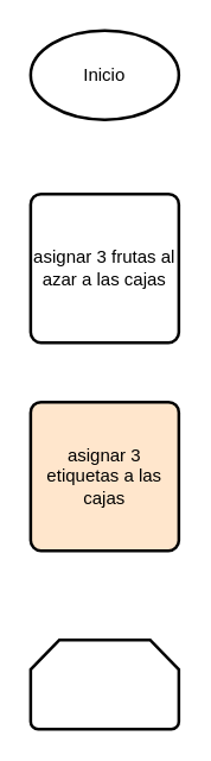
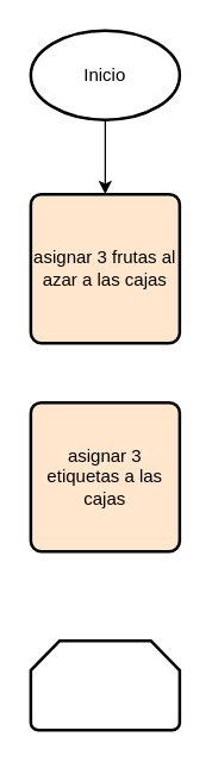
  <mxCell id="0" />
  <mxCell id="1" parent="0" />
+ <mxCell id="2" style="edgeStyle=orthogonalEdgeStyle;rounded=0;orthogonalLoop=1;jettySize=auto;html=1;entryX=0.5;entryY=0;entryDx=0;entryDy=0;" edge="1" parent="1" source="3" target="4"><mxGeometry relative="1" as="geometry" /></mxCell>
  <mxCell id="3" value="Inicio" style="strokeWidth=2;html=1;shape=mxgraph.flowchart.start_1;whiteSpace=wrap;" vertex="1" parent="1"><mxGeometry x="20" y="20" width="100" height="60" as="geometry" /></mxCell>
- <mxCell id="4" value="asignar 3 frutas al azar a las cajas" style="rounded=1;whiteSpace=wrap;html=1;absoluteArcSize=1;arcSize=14;strokeWidth=2;" vertex="1" parent="1"><mxGeometry x="20" y="130" width="100" height="100" as="geometry" /></mxCell>
+ <mxCell id="4" value="asignar 3 frutas al azar a las cajas" style="rounded=1;whiteSpace=wrap;html=1;absoluteArcSize=1;arcSize=14;strokeWidth=2;fillColor=#ffe6cc;" vertex="1" parent="1"><mxGeometry x="20" y="130" width="100" height="100" as="geometry" /></mxCell>
  <mxCell id="5" value="asignar 3 etiquetas a las cajas" style="rounded=1;whiteSpace=wrap;html=1;absoluteArcSize=1;arcSize=14;strokeWidth=2;fillColor=#ffe6cc;" vertex="1" parent="1"><mxGeometry x="20" y="270" width="100" height="100" as="geometry" /></mxCell>
  <mxCell id="6" value="" style="strokeWidth=2;html=1;shape=mxgraph.flowchart.loop_limit;whiteSpace=wrap;" vertex="1" parent="1"><mxGeometry x="20" y="430" width="100" height="60" as="geometry" /></mxCell>
